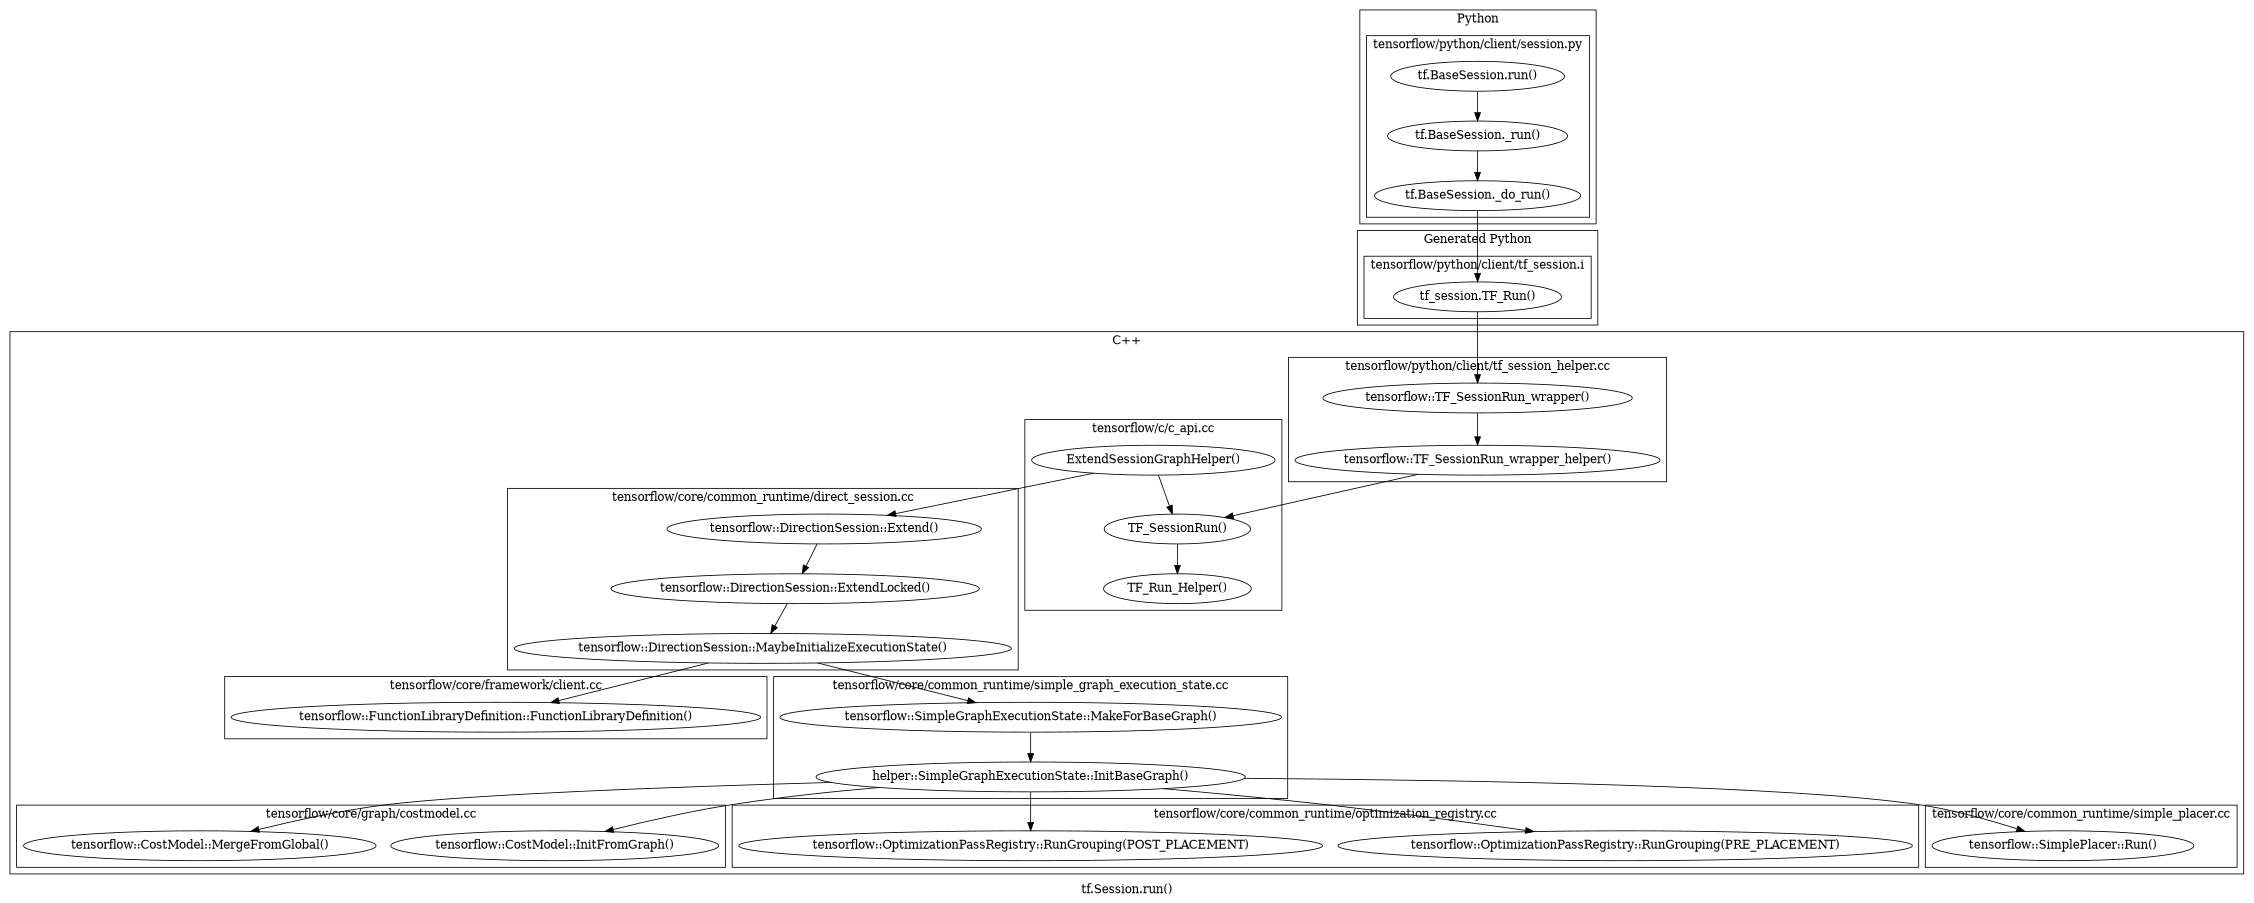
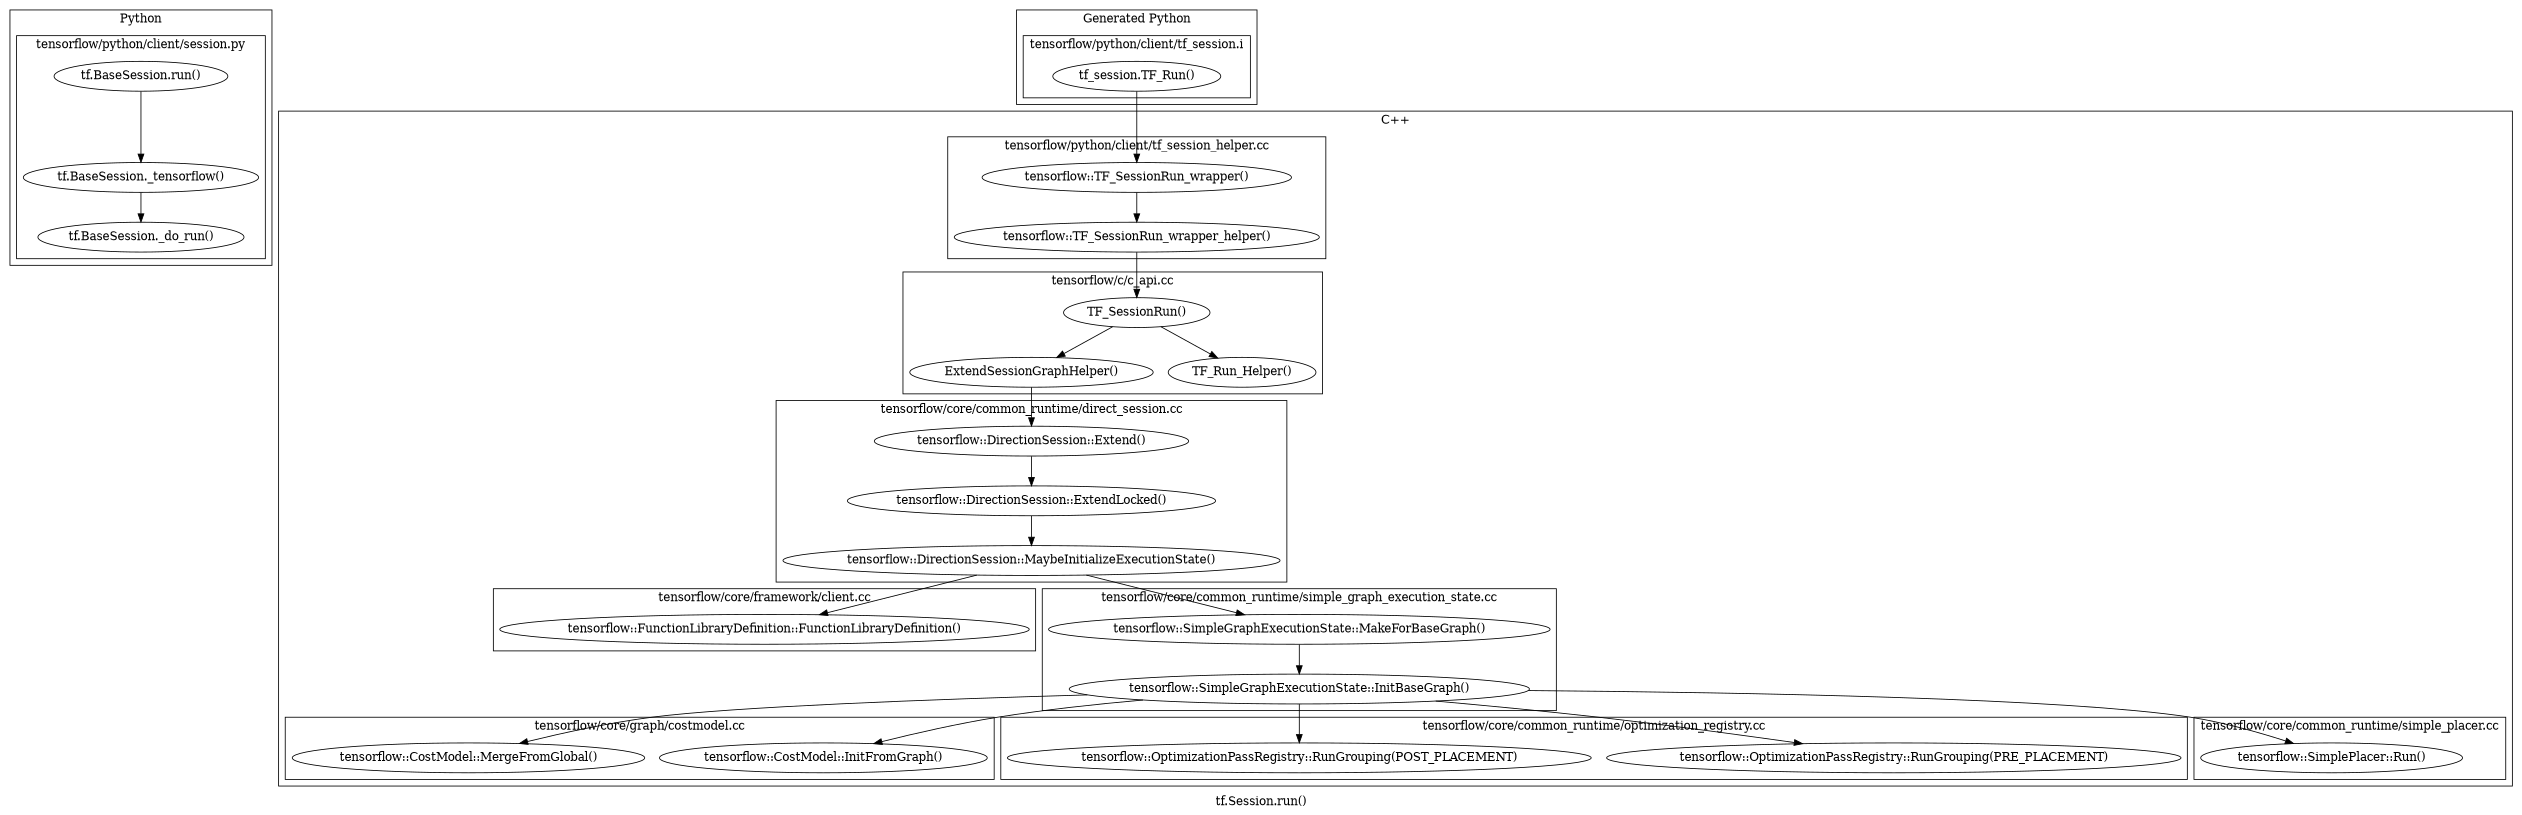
  digraph {
    label="tf.Session.run()"
    n1 [label="tf.BaseSession.run()"]
-   n2 [label="tf.BaseSession._run()"]
+   n2 [label="tf.BaseSession._tensorflow()"]
    n3 [label="tf.BaseSession._do_run()"]
    n4 [label="tf_session.TF_Run()"]
    n5 [label="tensorflow::TF_SessionRun_wrapper()"]
    n6 [label="tensorflow::TF_SessionRun_wrapper_helper()"]
    n7 [label="TF_SessionRun()"]
    n8 [label="ExtendSessionGraphHelper()"]
    n9 [label="TF_Run_Helper()"]
    n10 [label="tensorflow::DirectionSession::Extend()"]
    n11 [label="tensorflow::DirectionSession::ExtendLocked()"]
    n12 [label="tensorflow::DirectionSession::MaybeInitializeExecutionState()"]
    n13 [label="tensorflow::FunctionLibraryDefinition::FunctionLibraryDefinition()"]
    n14 [label="tensorflow::SimpleGraphExecutionState::MakeForBaseGraph()"]
-   n15 [label="helper::SimpleGraphExecutionState::InitBaseGraph()"]
+   n15 [label="tensorflow::SimpleGraphExecutionState::InitBaseGraph()"]
    n16 [label="tensorflow::CostModel::InitFromGraph()"]
    n17 [label="tensorflow::CostModel::MergeFromGlobal()"]
    n18 [label="tensorflow::OptimizationPassRegistry::RunGrouping(PRE_PLACEMENT)"]
    n19 [label="tensorflow::OptimizationPassRegistry::RunGrouping(POST_PLACEMENT)"]
    n20 [label="tensorflow::SimplePlacer::Run()"]
    subgraph cluster_1 {
      label=Python
      subgraph cluster_2 {
        label="tensorflow/python/client/session.py"
        n1
        n2
        n3
      }
    }
    subgraph cluster_3 {
      label="Generated Python"
      subgraph cluster_4 {
        label="tensorflow/python/client/tf_session.i"
        n4
      }
    }
    subgraph cluster_5 {
      label="C++"
      subgraph cluster_6 {
        label="tensorflow/python/client/tf_session_helper.cc"
        n5
        n6
      }
      subgraph cluster_7 {
        label="tensorflow/c/c_api.cc"
        n7
        n8
        n9
      }
      subgraph cluster_8 {
        label="tensorflow/core/common_runtime/direct_session.cc"
        n10
        n11
        n12
      }
      subgraph cluster_9 {
        label="tensorflow/core/framework/client.cc"
        n13
      }
      subgraph cluster_10 {
        label="tensorflow/core/common_runtime/simple_graph_execution_state.cc"
        n14
        n15
      }
      subgraph cluster_11 {
        label="tensorflow/core/graph/costmodel.cc"
        n16
        n17
      }
      subgraph cluster_12 {
        label="tensorflow/core/common_runtime/optimization_registry.cc"
        n18
        n19
      }
      subgraph cluster_13 {
        label="tensorflow/core/common_runtime/simple_placer.cc"
        n20
      }
    }
    n1 -> n2
    n2 -> n3
-   n3 -> n4
    n4 -> n5
    n5 -> n6
    n6 -> n7
-   n8 -> n7
+   n7 -> n8
    n7 -> n9
    n8 -> n10
    n10 -> n11
    n11 -> n12
    n12 -> n13
    n12 -> n14
    n14 -> n15
    n15 -> n16
    n15 -> n17
    n15 -> n18
    n15 -> n19
    n15 -> n20
  }
